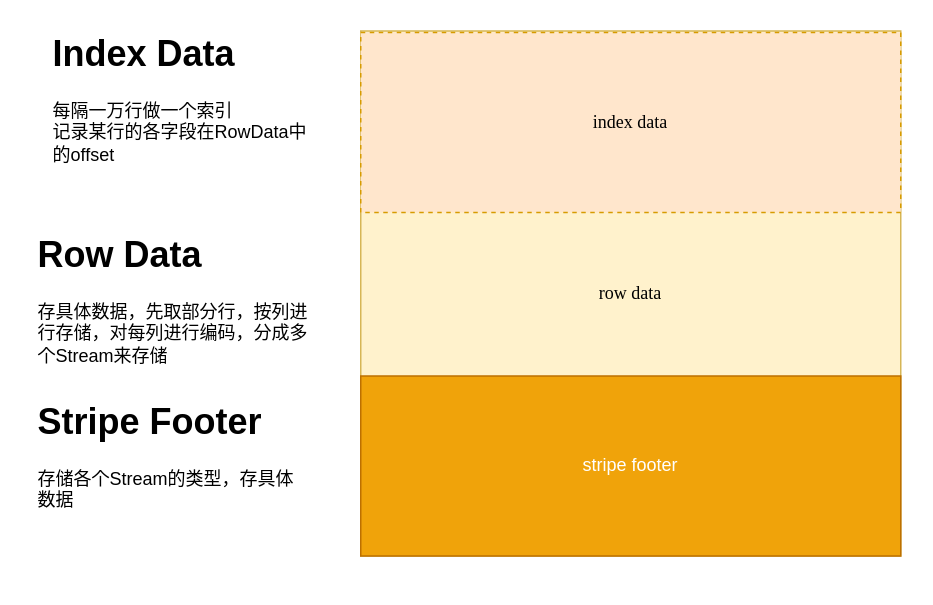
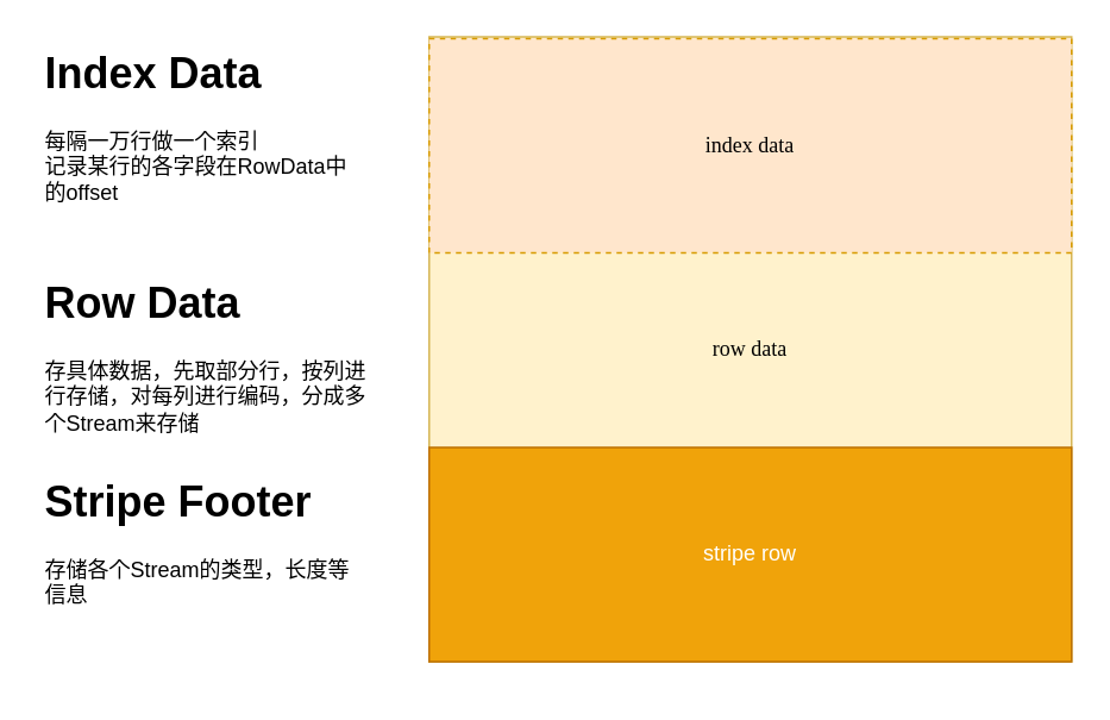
  <mxCell id="0" />
  <mxCell id="1" parent="0" />
  <mxCell id="2" value="&lt;font face=&quot;Georgia&quot;&gt;row data&lt;/font&gt;" style="rounded=0;whiteSpace=wrap;html=1;fillColor=#fff2cc;strokeColor=#d6b656;" vertex="1" parent="1"><mxGeometry x="240" y="20" width="360" height="350" as="geometry" /></mxCell>
  <mxCell id="3" value="&lt;div&gt;&lt;font face=&quot;Georgia&quot;&gt;index data&lt;/font&gt;&lt;/div&gt;" style="rounded=0;whiteSpace=wrap;html=1;fillColor=#ffe6cc;strokeColor=#d79b00;dashed=1;" vertex="1" parent="1"><mxGeometry x="240" y="21" width="360" height="120" as="geometry" /></mxCell>
  <mxCell id="4" value="" style="endArrow=none;html=1;" edge="1" parent="1" target="2"><mxGeometry width="50" height="50" relative="1" as="geometry"><mxPoint x="240" y="260" as="sourcePoint" /><mxPoint x="290" y="210" as="targetPoint" /><Array as="points"><mxPoint x="240" y="260" /></Array></mxGeometry></mxCell>
- <mxCell id="5" value="&lt;div&gt;stripe footer&lt;/div&gt;" style="rounded=0;whiteSpace=wrap;html=1;fillColor=#f0a30a;strokeColor=#BD7000;fontColor=#ffffff;" vertex="1" parent="1"><mxGeometry x="240" y="250" width="360" height="120" as="geometry" /></mxCell>
- <mxCell id="6" value="&lt;h1&gt;Index Data&lt;/h1&gt;&lt;div&gt;每隔一万行做一个索引&lt;/div&gt;&lt;div&gt;记录某行的各字段在RowData中&lt;/div&gt;&lt;div&gt;的offset&lt;br&gt;&lt;/div&gt;" style="text;html=1;strokeColor=none;fillColor=none;spacing=5;spacingTop=-20;whiteSpace=wrap;overflow=hidden;rounded=0;" vertex="1" parent="1"><mxGeometry x="30" y="16" width="190" height="120" as="geometry" /></mxCell>
+ <mxCell id="5" value="&lt;div&gt;stripe row&lt;/div&gt;" style="rounded=0;whiteSpace=wrap;html=1;fillColor=#f0a30a;strokeColor=#BD7000;fontColor=#ffffff;" vertex="1" parent="1"><mxGeometry x="240" y="250" width="360" height="120" as="geometry" /></mxCell>
+ <mxCell id="6" value="&lt;h1&gt;Index Data&lt;/h1&gt;&lt;div&gt;每隔一万行做一个索引&lt;/div&gt;&lt;div&gt;记录某行的各字段在RowData中&lt;/div&gt;&lt;div&gt;的offset&lt;br&gt;&lt;/div&gt;" style="text;html=1;strokeColor=none;fillColor=none;spacing=5;spacingTop=-20;whiteSpace=wrap;overflow=hidden;rounded=0;" vertex="1" parent="1"><mxGeometry x="20" y="21" width="190" height="120" as="geometry" /></mxCell>
  <mxCell id="7" value="&lt;h1&gt;Row Data&lt;br&gt;&lt;/h1&gt;&lt;p&gt;存具体数据，先取部分行，按列进行存储，对每列进行编码，分成多个Stream来存储&lt;br&gt;&lt;/p&gt;" style="text;html=1;strokeColor=none;fillColor=none;spacing=5;spacingTop=-20;whiteSpace=wrap;overflow=hidden;rounded=0;" vertex="1" parent="1"><mxGeometry x="20" y="150" width="190" height="120" as="geometry" /></mxCell>
- <mxCell id="8" value="&lt;h1&gt;Stripe Footer&lt;br&gt;&lt;/h1&gt;&lt;p&gt;存储各个Stream的类型，存具体数据&lt;br&gt;&lt;/p&gt;" style="text;html=1;strokeColor=none;fillColor=none;spacing=5;spacingTop=-20;whiteSpace=wrap;overflow=hidden;rounded=0;" vertex="1" parent="1"><mxGeometry x="20" y="261" width="190" height="120" as="geometry" /></mxCell>
+ <mxCell id="8" value="&lt;h1&gt;Stripe Footer&lt;br&gt;&lt;/h1&gt;&lt;p&gt;存储各个Stream的类型，长度等信息&lt;br&gt;&lt;/p&gt;" style="text;html=1;strokeColor=none;fillColor=none;spacing=5;spacingTop=-20;whiteSpace=wrap;overflow=hidden;rounded=0;" vertex="1" parent="1"><mxGeometry x="20" y="261" width="190" height="120" as="geometry" /></mxCell>
